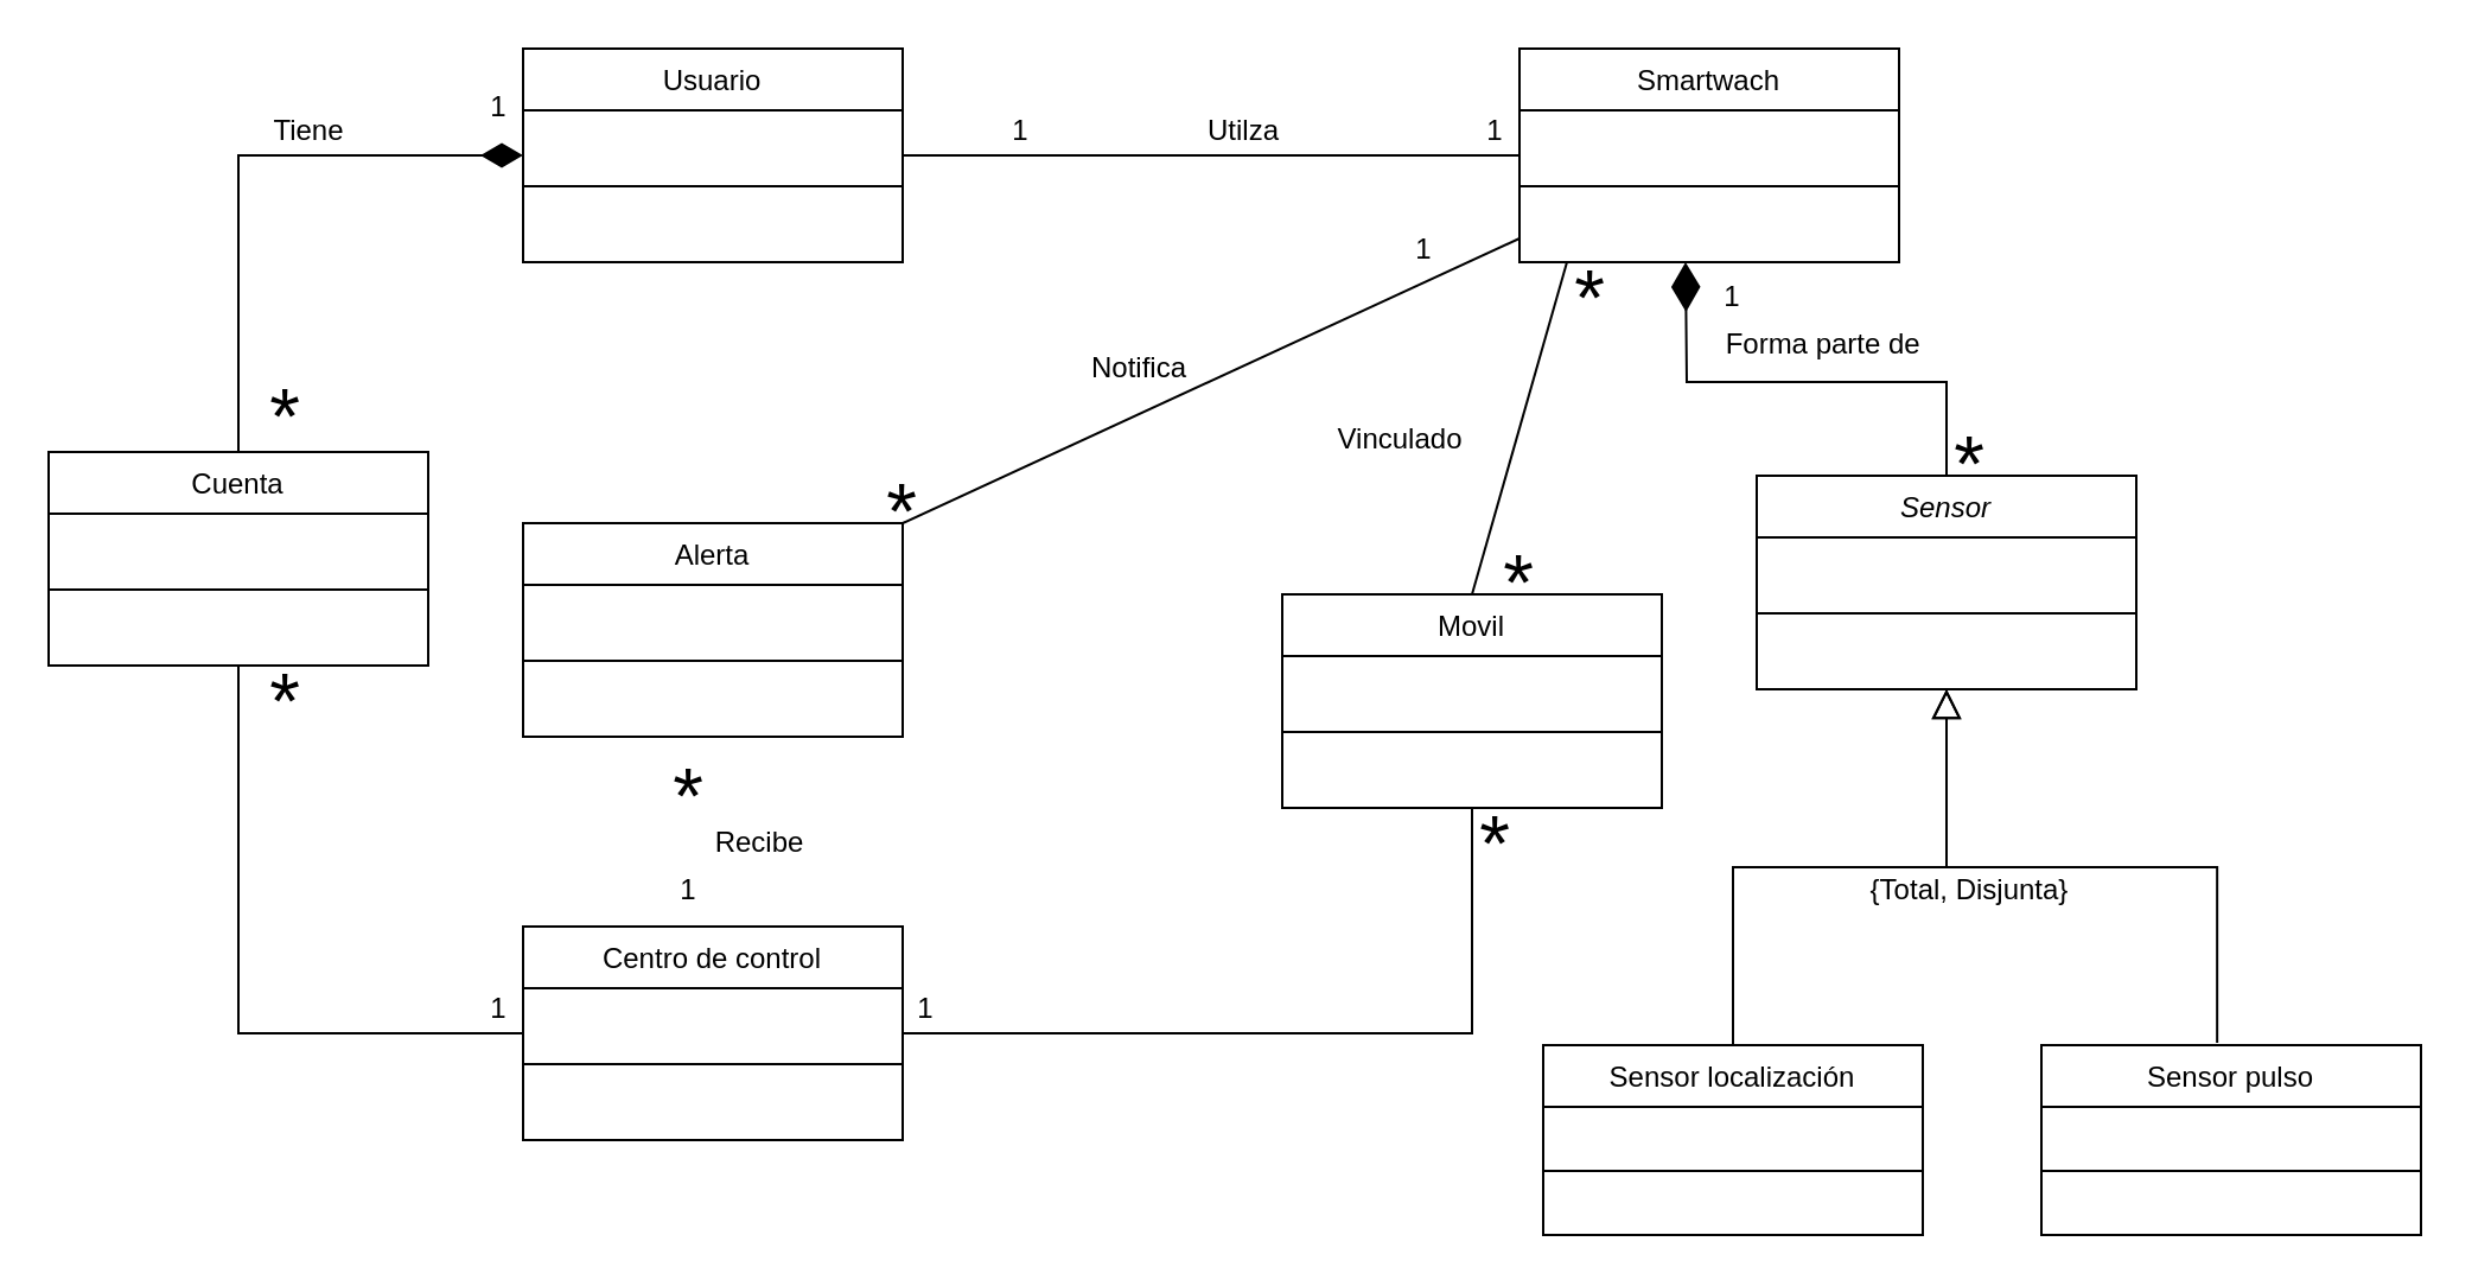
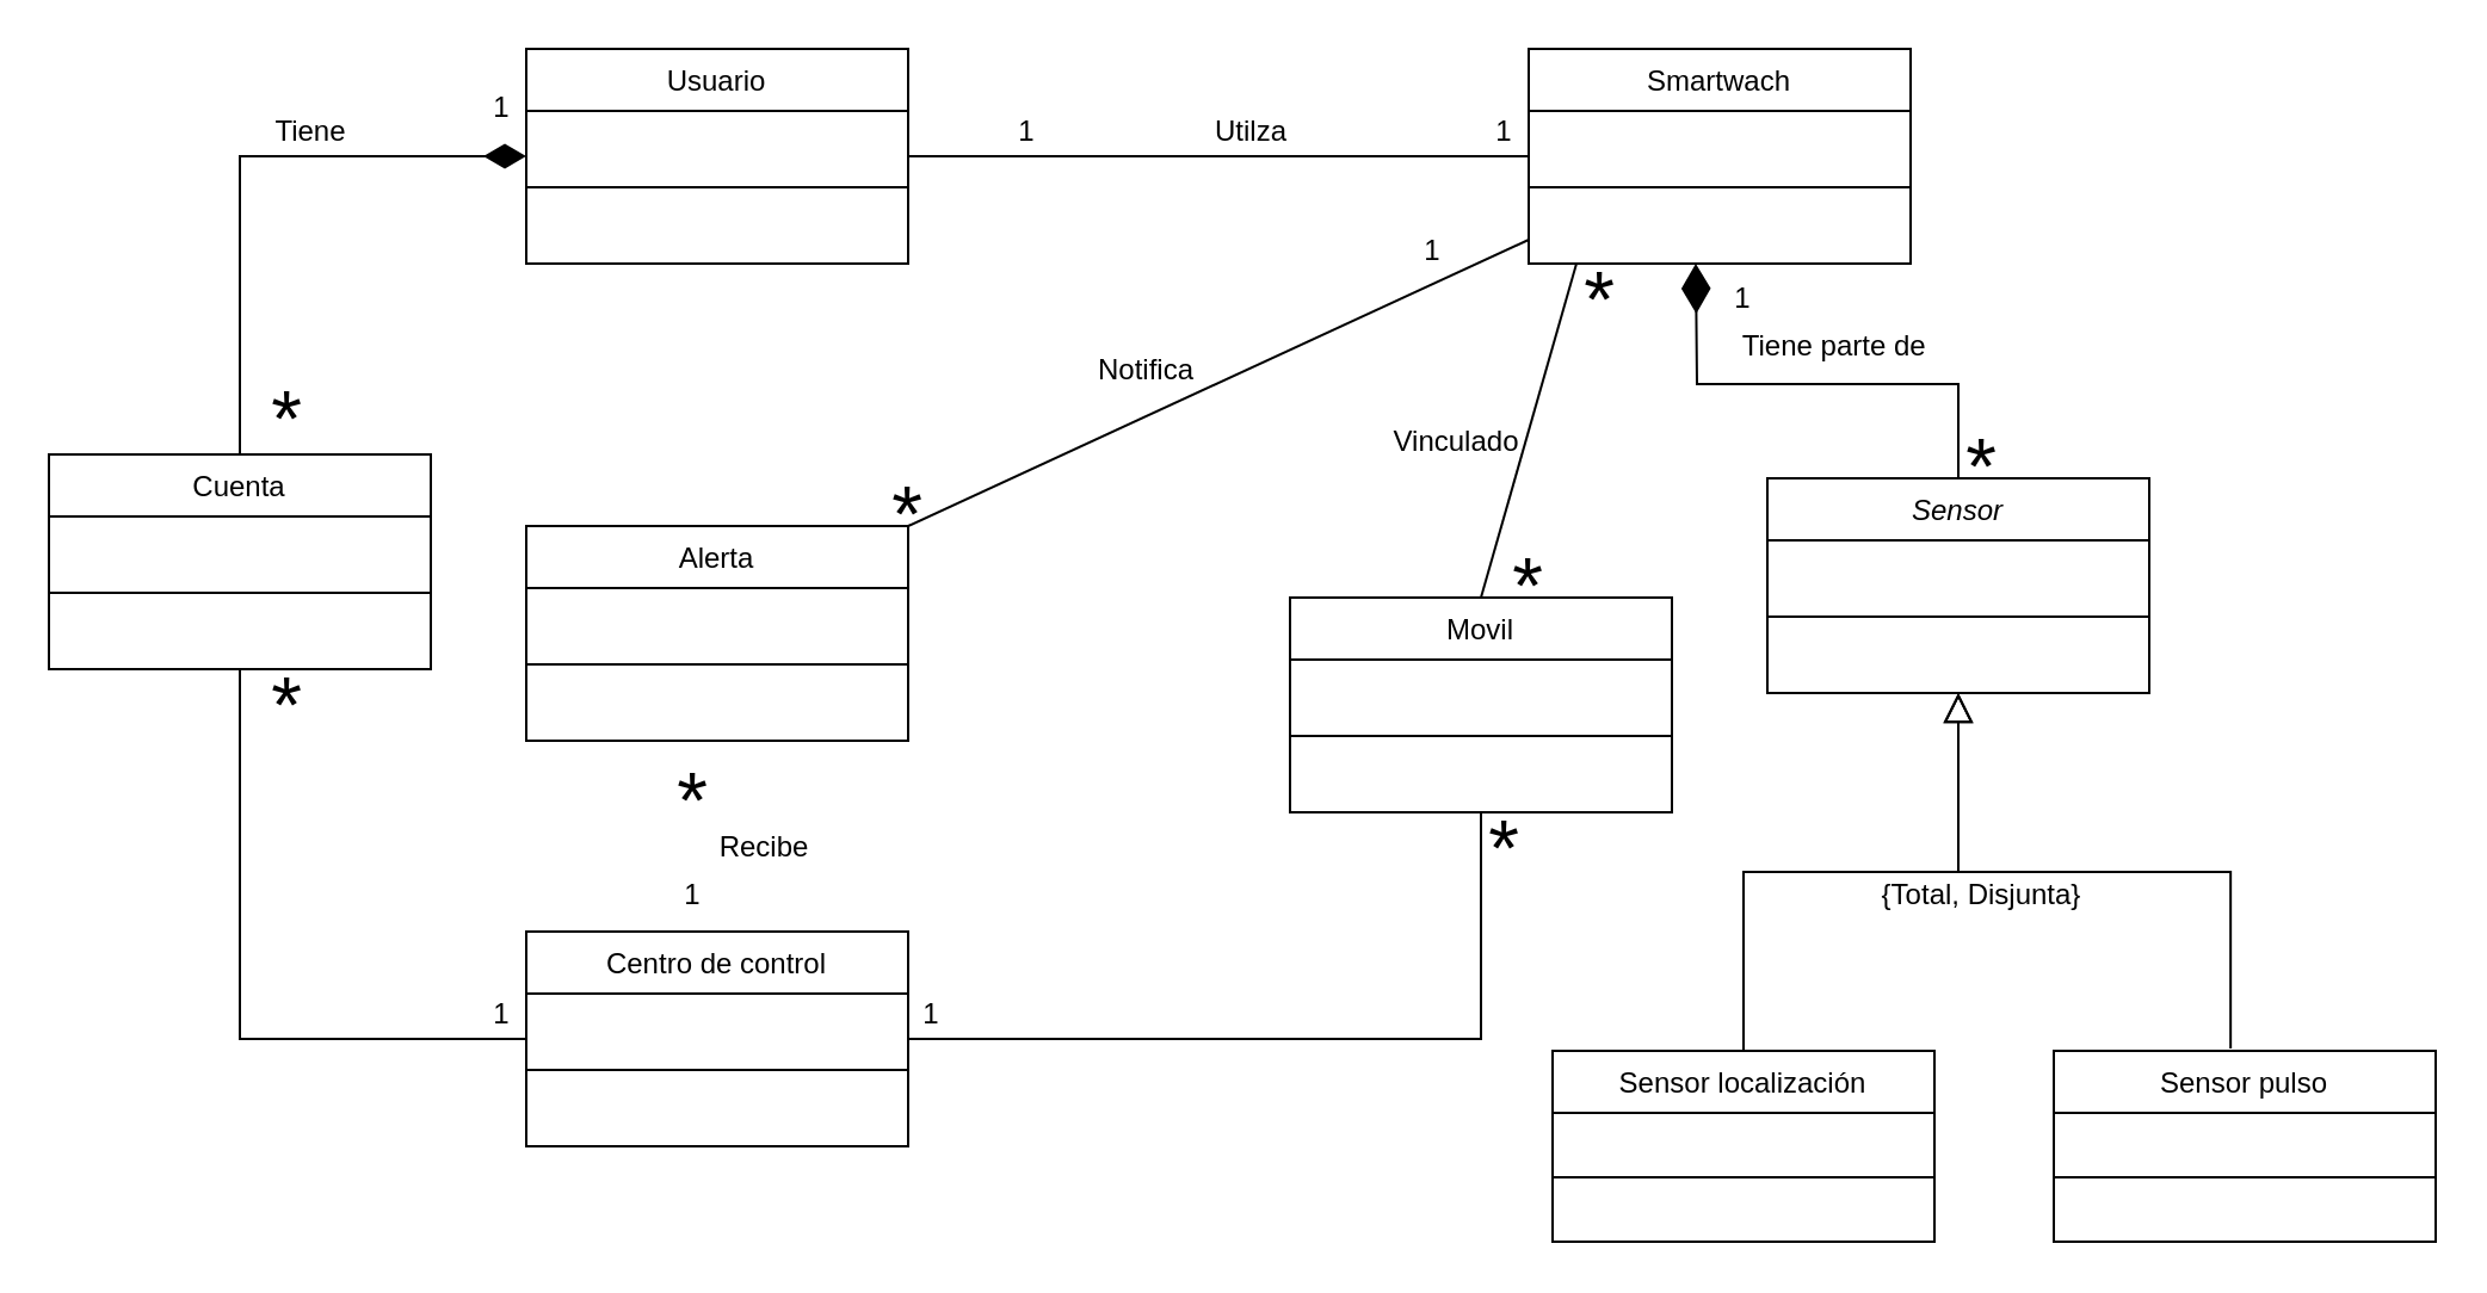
  <mxCell id="0" />
  <mxCell id="1" parent="0" />
  <mxCell id="2" style="edgeStyle=orthogonalEdgeStyle;rounded=0;orthogonalLoop=1;jettySize=auto;html=1;exitX=0.5;exitY=0;exitDx=0;exitDy=0;strokeColor=default;endArrow=diamondThin;endFill=1;endSize=18;startSize=18;" edge="1" parent="1" source="3"><mxGeometry relative="1" as="geometry"><mxPoint x="710" y="110" as="targetPoint" /></mxGeometry></mxCell>
  <mxCell id="3" value="Sensor" style="swimlane;fontStyle=2;align=center;verticalAlign=top;childLayout=stackLayout;horizontal=1;startSize=26;horizontalStack=0;resizeParent=1;resizeLast=0;collapsible=1;marginBottom=0;rounded=0;shadow=0;strokeWidth=1;" vertex="1" parent="1"><mxGeometry x="740" y="200" width="160" height="90" as="geometry"><mxRectangle x="230" y="140" width="160" height="26" as="alternateBounds" /></mxGeometry></mxCell>
  <mxCell id="4" value="" style="line;html=1;strokeWidth=1;align=left;verticalAlign=middle;spacingTop=-1;spacingLeft=3;spacingRight=3;rotatable=0;labelPosition=right;points=[];portConstraint=eastwest;" vertex="1" parent="3"><mxGeometry y="26" width="160" height="64" as="geometry" /></mxCell>
  <mxCell id="5" value="Sensor localización" style="swimlane;fontStyle=0;align=center;verticalAlign=top;childLayout=stackLayout;horizontal=1;startSize=26;horizontalStack=0;resizeParent=1;resizeLast=0;collapsible=1;marginBottom=0;rounded=0;shadow=0;strokeWidth=1;" vertex="1" parent="1"><mxGeometry x="650" y="440" width="160" height="80" as="geometry"><mxRectangle x="130" y="380" width="160" height="26" as="alternateBounds" /></mxGeometry></mxCell>
  <mxCell id="6" value="" style="line;html=1;strokeWidth=1;align=left;verticalAlign=middle;spacingTop=-1;spacingLeft=3;spacingRight=3;rotatable=0;labelPosition=right;points=[];portConstraint=eastwest;" vertex="1" parent="5"><mxGeometry y="26" width="160" height="54" as="geometry" /></mxCell>
  <mxCell id="7" value="" style="endArrow=block;endSize=10;endFill=0;shadow=0;strokeWidth=1;rounded=0;edgeStyle=elbowEdgeStyle;elbow=vertical;exitX=0.5;exitY=0;exitDx=0;exitDy=0;" edge="1" parent="1" source="5" target="3"><mxGeometry width="160" relative="1" as="geometry"><mxPoint x="490" y="440" as="sourcePoint" /><mxPoint x="490" y="303" as="targetPoint" /></mxGeometry></mxCell>
  <mxCell id="8" value="Sensor pulso" style="swimlane;fontStyle=0;align=center;verticalAlign=top;childLayout=stackLayout;horizontal=1;startSize=26;horizontalStack=0;resizeParent=1;resizeLast=0;collapsible=1;marginBottom=0;rounded=0;shadow=0;strokeWidth=1;" vertex="1" parent="1"><mxGeometry x="860" y="440" width="160" height="80" as="geometry"><mxRectangle x="340" y="380" width="170" height="26" as="alternateBounds" /></mxGeometry></mxCell>
  <mxCell id="9" value="" style="line;html=1;strokeWidth=1;align=left;verticalAlign=middle;spacingTop=-1;spacingLeft=3;spacingRight=3;rotatable=0;labelPosition=right;points=[];portConstraint=eastwest;" vertex="1" parent="8"><mxGeometry y="26" width="160" height="54" as="geometry" /></mxCell>
  <mxCell id="10" value="" style="endArrow=block;endSize=10;endFill=0;shadow=0;strokeWidth=1;rounded=0;edgeStyle=elbowEdgeStyle;elbow=vertical;exitX=0.463;exitY=-0.012;exitDx=0;exitDy=0;exitPerimeter=0;" edge="1" parent="1" source="8" target="3"><mxGeometry width="160" relative="1" as="geometry"><mxPoint x="750" y="460" as="sourcePoint" /><mxPoint x="600" y="371" as="targetPoint" /></mxGeometry></mxCell>
  <mxCell id="11" value="Usuario" style="swimlane;fontStyle=0;align=center;verticalAlign=top;childLayout=stackLayout;horizontal=1;startSize=26;horizontalStack=0;resizeParent=1;resizeLast=0;collapsible=1;marginBottom=0;rounded=0;shadow=0;strokeWidth=1;" vertex="1" parent="1"><mxGeometry x="220" y="20" width="160" height="90" as="geometry"><mxRectangle x="340" y="380" width="170" height="26" as="alternateBounds" /></mxGeometry></mxCell>
  <mxCell id="12" value="" style="line;html=1;strokeWidth=1;align=left;verticalAlign=middle;spacingTop=-1;spacingLeft=3;spacingRight=3;rotatable=0;labelPosition=right;points=[];portConstraint=eastwest;" vertex="1" parent="11"><mxGeometry y="26" width="160" height="64" as="geometry" /></mxCell>
  <mxCell id="13" value="Alerta" style="swimlane;fontStyle=0;align=center;verticalAlign=top;childLayout=stackLayout;horizontal=1;startSize=26;horizontalStack=0;resizeParent=1;resizeLast=0;collapsible=1;marginBottom=0;rounded=0;shadow=0;strokeWidth=1;" vertex="1" parent="1"><mxGeometry x="220" y="220" width="160" height="90" as="geometry"><mxRectangle x="340" y="380" width="170" height="26" as="alternateBounds" /></mxGeometry></mxCell>
  <mxCell id="14" value="" style="line;html=1;strokeWidth=1;align=left;verticalAlign=middle;spacingTop=-1;spacingLeft=3;spacingRight=3;rotatable=0;labelPosition=right;points=[];portConstraint=eastwest;" vertex="1" parent="13"><mxGeometry y="26" width="160" height="64" as="geometry" /></mxCell>
  <mxCell id="15" value="Smartwach" style="swimlane;fontStyle=0;align=center;verticalAlign=top;childLayout=stackLayout;horizontal=1;startSize=26;horizontalStack=0;resizeParent=1;resizeLast=0;collapsible=1;marginBottom=0;rounded=0;shadow=0;strokeWidth=1;" vertex="1" parent="1"><mxGeometry x="640" y="20" width="160" height="90" as="geometry"><mxRectangle x="340" y="380" width="170" height="26" as="alternateBounds" /></mxGeometry></mxCell>
  <mxCell id="16" value="" style="line;html=1;strokeWidth=1;align=left;verticalAlign=middle;spacingTop=-1;spacingLeft=3;spacingRight=3;rotatable=0;labelPosition=right;points=[];portConstraint=eastwest;" vertex="1" parent="15"><mxGeometry y="26" width="160" height="64" as="geometry" /></mxCell>
  <mxCell id="17" value="" style="endArrow=none;html=1;rounded=0;exitX=1;exitY=0.5;exitDx=0;exitDy=0;entryX=0;entryY=0.5;entryDx=0;entryDy=0;" edge="1" parent="1" source="11" target="15"><mxGeometry width="50" height="50" relative="1" as="geometry"><mxPoint x="500" y="210" as="sourcePoint" /><mxPoint x="550" y="160" as="targetPoint" /></mxGeometry></mxCell>
  <mxCell id="18" value="Utilza" style="text;html=1;strokeColor=none;fillColor=none;align=center;verticalAlign=middle;whiteSpace=wrap;rounded=0;" vertex="1" parent="1"><mxGeometry x="494" y="40" width="60" height="30" as="geometry" /></mxCell>
  <mxCell id="19" value="1" style="text;html=1;strokeColor=none;fillColor=none;align=center;verticalAlign=middle;whiteSpace=wrap;rounded=0;" vertex="1" parent="1"><mxGeometry x="400" y="40" width="60" height="30" as="geometry" /></mxCell>
  <mxCell id="20" value="1" style="text;html=1;strokeColor=none;fillColor=none;align=center;verticalAlign=middle;whiteSpace=wrap;rounded=0;" vertex="1" parent="1"><mxGeometry x="600" y="40" width="60" height="30" as="geometry" /></mxCell>
  <mxCell id="21" value="" style="endArrow=none;html=1;rounded=0;exitX=0.5;exitY=0;exitDx=0;exitDy=0;strokeColor=none;startArrow=none;" edge="1" parent="1" source="22"><mxGeometry width="50" height="50" relative="1" as="geometry"><mxPoint x="660" y="160" as="sourcePoint" /><mxPoint x="710" y="110" as="targetPoint" /></mxGeometry></mxCell>
- <mxCell id="22" value="Forma parte de&amp;nbsp;" style="text;html=1;strokeColor=none;fillColor=none;align=center;verticalAlign=middle;whiteSpace=wrap;rounded=0;" vertex="1" parent="1"><mxGeometry x="720" y="130" width="100" height="30" as="geometry" /></mxCell>
+ <mxCell id="22" value="Tiene parte de&amp;nbsp;" style="text;html=1;strokeColor=none;fillColor=none;align=center;verticalAlign=middle;whiteSpace=wrap;rounded=0;" vertex="1" parent="1"><mxGeometry x="720" y="130" width="100" height="30" as="geometry" /></mxCell>
  <mxCell id="23" value="" style="endArrow=none;html=1;rounded=0;exitX=0.5;exitY=0;exitDx=0;exitDy=0;strokeColor=none;dashed=1;" edge="1" parent="1" source="3" target="22"><mxGeometry width="50" height="50" relative="1" as="geometry"><mxPoint x="590" y="220" as="sourcePoint" /><mxPoint x="710" y="110" as="targetPoint" /></mxGeometry></mxCell>
  <mxCell id="24" value="1" style="text;html=1;strokeColor=none;fillColor=none;align=center;verticalAlign=middle;whiteSpace=wrap;rounded=0;" vertex="1" parent="1"><mxGeometry x="700" y="110" width="60" height="30" as="geometry" /></mxCell>
  <mxCell id="25" value="&lt;font style=&quot;font-size: 33px&quot;&gt;*&lt;/font&gt;" style="text;html=1;strokeColor=none;fillColor=none;align=center;verticalAlign=middle;whiteSpace=wrap;rounded=0;" vertex="1" parent="1"><mxGeometry x="800" y="180" width="60" height="30" as="geometry" /></mxCell>
  <mxCell id="26" value="" style="endArrow=none;html=1;rounded=0;fontSize=33;startSize=6;endSize=6;strokeColor=default;exitX=1;exitY=0;exitDx=0;exitDy=0;" edge="1" parent="1" source="13"><mxGeometry width="50" height="50" relative="1" as="geometry"><mxPoint x="500" y="290" as="sourcePoint" /><mxPoint x="640" y="100" as="targetPoint" /></mxGeometry></mxCell>
  <mxCell id="27" value="&lt;font style=&quot;font-size: 33px&quot;&gt;*&lt;/font&gt;" style="text;html=1;strokeColor=none;fillColor=none;align=center;verticalAlign=middle;whiteSpace=wrap;rounded=0;" vertex="1" parent="1"><mxGeometry x="350" y="200" width="60" height="30" as="geometry" /></mxCell>
  <mxCell id="28" value="1" style="text;html=1;strokeColor=none;fillColor=none;align=center;verticalAlign=middle;whiteSpace=wrap;rounded=0;" vertex="1" parent="1"><mxGeometry x="570" y="90" width="60" height="30" as="geometry" /></mxCell>
  <mxCell id="29" value="Centro de control" style="swimlane;fontStyle=0;align=center;verticalAlign=top;childLayout=stackLayout;horizontal=1;startSize=26;horizontalStack=0;resizeParent=1;resizeLast=0;collapsible=1;marginBottom=0;rounded=0;shadow=0;strokeWidth=1;" vertex="1" parent="1"><mxGeometry x="220" y="390" width="160" height="90" as="geometry"><mxRectangle x="340" y="380" width="170" height="26" as="alternateBounds" /></mxGeometry></mxCell>
  <mxCell id="30" value="" style="line;html=1;strokeWidth=1;align=left;verticalAlign=middle;spacingTop=-1;spacingLeft=3;spacingRight=3;rotatable=0;labelPosition=right;points=[];portConstraint=eastwest;" vertex="1" parent="29"><mxGeometry y="26" width="160" height="64" as="geometry" /></mxCell>
  <mxCell id="31" value="" style="endArrow=none;html=1;rounded=0;exitX=0;exitY=0.5;exitDx=0;exitDy=0;entryX=0.5;entryY=1;entryDx=0;entryDy=0;" edge="1" parent="1" source="29" target="32"><mxGeometry width="50" height="50" relative="1" as="geometry"><mxPoint x="400" y="380" as="sourcePoint" /><mxPoint x="450" y="330" as="targetPoint" /><Array as="points"><mxPoint x="100" y="435" /></Array></mxGeometry></mxCell>
  <mxCell id="32" value="Cuenta" style="swimlane;fontStyle=0;align=center;verticalAlign=top;childLayout=stackLayout;horizontal=1;startSize=26;horizontalStack=0;resizeParent=1;resizeLast=0;collapsible=1;marginBottom=0;rounded=0;shadow=0;strokeWidth=1;" vertex="1" parent="1"><mxGeometry x="20" y="190" width="160" height="90" as="geometry"><mxRectangle x="340" y="380" width="170" height="26" as="alternateBounds" /></mxGeometry></mxCell>
  <mxCell id="33" value="" style="line;html=1;strokeWidth=1;align=left;verticalAlign=middle;spacingTop=-1;spacingLeft=3;spacingRight=3;rotatable=0;labelPosition=right;points=[];portConstraint=eastwest;" vertex="1" parent="32"><mxGeometry y="26" width="160" height="64" as="geometry" /></mxCell>
  <mxCell id="34" value="" style="endArrow=diamondThin;html=1;rounded=0;exitX=0.5;exitY=0;exitDx=0;exitDy=0;endFill=1;endSize=15;entryX=0;entryY=0.5;entryDx=0;entryDy=0;" edge="1" parent="1" source="32" target="11"><mxGeometry width="50" height="50" relative="1" as="geometry"><mxPoint x="400" y="140" as="sourcePoint" /><mxPoint x="260" y="60" as="targetPoint" /><Array as="points"><mxPoint x="100" y="65" /></Array></mxGeometry></mxCell>
  <mxCell id="35" value="Tiene" style="text;html=1;strokeColor=none;fillColor=none;align=center;verticalAlign=middle;whiteSpace=wrap;rounded=0;" vertex="1" parent="1"><mxGeometry x="100" y="40" width="60" height="30" as="geometry" /></mxCell>
  <mxCell id="36" value="&lt;font style=&quot;font-size: 33px&quot;&gt;*&lt;/font&gt;" style="text;html=1;strokeColor=none;fillColor=none;align=center;verticalAlign=middle;whiteSpace=wrap;rounded=0;" vertex="1" parent="1"><mxGeometry x="90" y="160" width="60" height="30" as="geometry" /></mxCell>
  <mxCell id="37" value="1" style="text;html=1;strokeColor=none;fillColor=none;align=center;verticalAlign=middle;whiteSpace=wrap;rounded=0;" vertex="1" parent="1"><mxGeometry x="180" y="30" width="60" height="30" as="geometry" /></mxCell>
  <mxCell id="38" value="&lt;font style=&quot;font-size: 33px&quot;&gt;*&lt;/font&gt;" style="text;html=1;strokeColor=none;fillColor=none;align=center;verticalAlign=middle;whiteSpace=wrap;rounded=0;" vertex="1" parent="1"><mxGeometry x="90" y="280" width="60" height="30" as="geometry" /></mxCell>
  <mxCell id="39" value="1" style="text;html=1;strokeColor=none;fillColor=none;align=center;verticalAlign=middle;whiteSpace=wrap;rounded=0;" vertex="1" parent="1"><mxGeometry x="180" y="410" width="60" height="30" as="geometry" /></mxCell>
  <mxCell id="40" value="Recibe" style="text;html=1;strokeColor=none;fillColor=none;align=center;verticalAlign=middle;whiteSpace=wrap;rounded=0;" vertex="1" parent="1"><mxGeometry x="290" y="340" width="60" height="30" as="geometry" /></mxCell>
  <mxCell id="41" value="Movil" style="swimlane;fontStyle=0;align=center;verticalAlign=top;childLayout=stackLayout;horizontal=1;startSize=26;horizontalStack=0;resizeParent=1;resizeLast=0;collapsible=1;marginBottom=0;rounded=0;shadow=0;strokeWidth=1;" vertex="1" parent="1"><mxGeometry x="540" y="250" width="160" height="90" as="geometry"><mxRectangle x="340" y="380" width="170" height="26" as="alternateBounds" /></mxGeometry></mxCell>
  <mxCell id="42" value="" style="line;html=1;strokeWidth=1;align=left;verticalAlign=middle;spacingTop=-1;spacingLeft=3;spacingRight=3;rotatable=0;labelPosition=right;points=[];portConstraint=eastwest;" vertex="1" parent="41"><mxGeometry y="26" width="160" height="64" as="geometry" /></mxCell>
  <mxCell id="43" value="" style="endArrow=none;html=1;rounded=0;endSize=15;exitX=0.5;exitY=1;exitDx=0;exitDy=0;" edge="1" parent="1" source="41"><mxGeometry width="50" height="50" relative="1" as="geometry"><mxPoint x="480" y="340" as="sourcePoint" /><mxPoint x="380" y="435" as="targetPoint" /><Array as="points"><mxPoint x="620" y="435" /></Array></mxGeometry></mxCell>
  <mxCell id="44" value="" style="endArrow=none;html=1;rounded=0;endSize=15;exitX=0.5;exitY=0;exitDx=0;exitDy=0;" edge="1" parent="1" source="41"><mxGeometry width="50" height="50" relative="1" as="geometry"><mxPoint x="560" y="270" as="sourcePoint" /><mxPoint x="660" y="110" as="targetPoint" /><Array as="points" /></mxGeometry></mxCell>
  <mxCell id="45" value="{Total, Disjunta}" style="text;html=1;strokeColor=none;fillColor=none;align=center;verticalAlign=middle;whiteSpace=wrap;rounded=0;" vertex="1" parent="1"><mxGeometry x="780" y="360" width="100" height="30" as="geometry" /></mxCell>
- <mxCell id="46" value="Vinculado" style="text;html=1;strokeColor=none;fillColor=none;align=center;verticalAlign=middle;whiteSpace=wrap;rounded=0;" vertex="1" parent="1"><mxGeometry x="560" y="170" width="60" height="30" as="geometry" /></mxCell>
+ <mxCell id="46" value="Vinculado" style="text;html=1;strokeColor=none;fillColor=none;align=center;verticalAlign=middle;whiteSpace=wrap;rounded=0;" vertex="1" parent="1"><mxGeometry x="580" y="170" width="60" height="30" as="geometry" /></mxCell>
  <mxCell id="47" value="&lt;font style=&quot;font-size: 33px&quot;&gt;*&lt;/font&gt;" style="text;html=1;strokeColor=none;fillColor=none;align=center;verticalAlign=middle;whiteSpace=wrap;rounded=0;" vertex="1" parent="1"><mxGeometry x="610" y="230" width="60" height="30" as="geometry" /></mxCell>
  <mxCell id="48" value="&lt;font style=&quot;font-size: 33px&quot;&gt;*&lt;/font&gt;" style="text;html=1;strokeColor=none;fillColor=none;align=center;verticalAlign=middle;whiteSpace=wrap;rounded=0;" vertex="1" parent="1"><mxGeometry x="640" y="110" width="60" height="30" as="geometry" /></mxCell>
  <mxCell id="49" value="Notifica" style="text;html=1;strokeColor=none;fillColor=none;align=center;verticalAlign=middle;whiteSpace=wrap;rounded=0;" vertex="1" parent="1"><mxGeometry x="450" y="140" width="60" height="30" as="geometry" /></mxCell>
  <mxCell id="50" value="&lt;font style=&quot;font-size: 33px&quot;&gt;*&lt;/font&gt;" style="text;html=1;strokeColor=none;fillColor=none;align=center;verticalAlign=middle;whiteSpace=wrap;rounded=0;" vertex="1" parent="1"><mxGeometry x="600" y="340" width="60" height="30" as="geometry" /></mxCell>
  <mxCell id="51" value="1" style="text;html=1;strokeColor=none;fillColor=none;align=center;verticalAlign=middle;whiteSpace=wrap;rounded=0;" vertex="1" parent="1"><mxGeometry x="360" y="410" width="60" height="30" as="geometry" /></mxCell>
  <mxCell id="52" value="1" style="text;html=1;strokeColor=none;fillColor=none;align=center;verticalAlign=middle;whiteSpace=wrap;rounded=0;" vertex="1" parent="1"><mxGeometry x="260" y="360" width="60" height="30" as="geometry" /></mxCell>
  <mxCell id="53" value="&lt;font style=&quot;font-size: 33px&quot;&gt;*&lt;/font&gt;" style="text;html=1;strokeColor=none;fillColor=none;align=center;verticalAlign=middle;whiteSpace=wrap;rounded=0;" vertex="1" parent="1"><mxGeometry x="260" y="320" width="60" height="30" as="geometry" /></mxCell>
